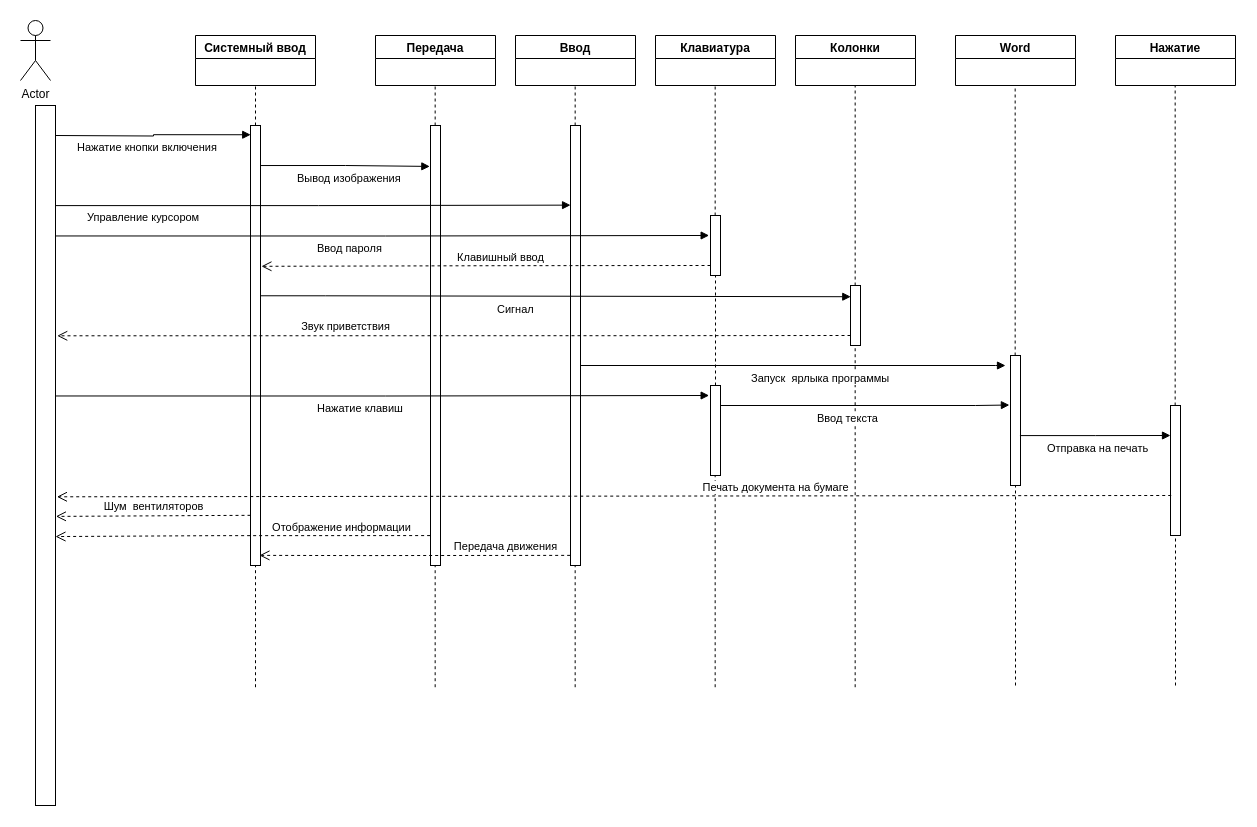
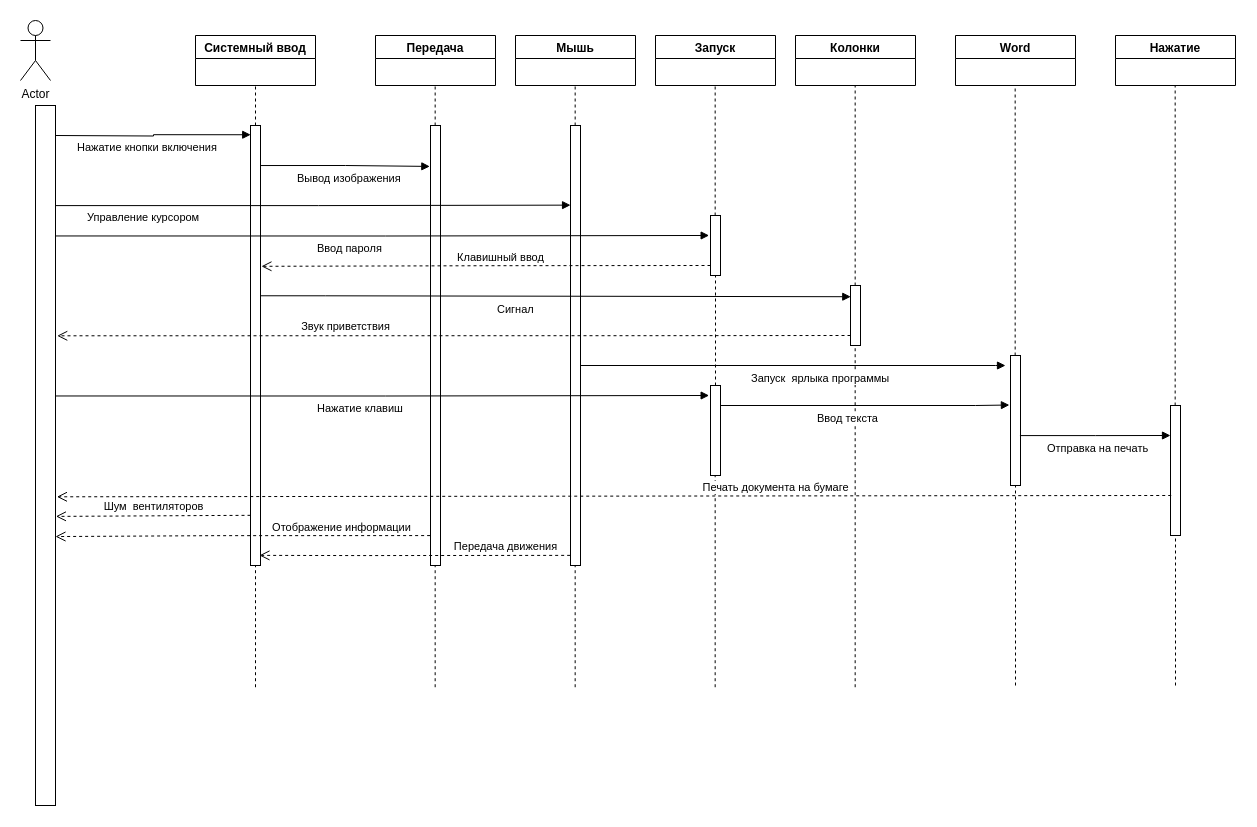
  <mxCell id="0" />
  <mxCell id="1" parent="0" />
  <mxCell id="2" value="Actor" style="shape=umlActor;verticalLabelPosition=bottom;verticalAlign=top;html=1;outlineConnect=0;" vertex="1" parent="1"><mxGeometry x="20" y="20" width="30" height="60" as="geometry" /></mxCell>
  <mxCell id="3" value="" style="rounded=0;whiteSpace=wrap;html=1;" vertex="1" parent="1"><mxGeometry x="35" y="105" width="20" height="700" as="geometry" /></mxCell>
  <mxCell id="4" value="Системный ввод" style="swimlane;" vertex="1" parent="1"><mxGeometry x="195" y="35" width="120" height="50" as="geometry"><mxRectangle x="100" y="150" width="140" height="30" as="alternateBounds" /></mxGeometry></mxCell>
  <mxCell id="5" value="Передача" style="swimlane;" vertex="1" parent="1"><mxGeometry x="375" y="35" width="120" height="50" as="geometry" /></mxCell>
  <mxCell id="6" value="Колонки" style="swimlane;" vertex="1" parent="1"><mxGeometry x="795" y="35" width="120" height="50" as="geometry" /></mxCell>
- <mxCell id="7" value="Ввод" style="swimlane;" vertex="1" parent="1"><mxGeometry x="515" y="35" width="120" height="50" as="geometry" /></mxCell>
- <mxCell id="8" value="Клавиатура" style="swimlane;startSize=23;" vertex="1" parent="1"><mxGeometry x="655" y="35" width="120" height="50" as="geometry" /></mxCell>
+ <mxCell id="7" value="Мышь" style="swimlane;" vertex="1" parent="1"><mxGeometry x="515" y="35" width="120" height="50" as="geometry" /></mxCell>
+ <mxCell id="8" value="Запуск" style="swimlane;startSize=23;" vertex="1" parent="1"><mxGeometry x="655" y="35" width="120" height="50" as="geometry" /></mxCell>
  <mxCell id="9" value="" style="endArrow=none;dashed=1;html=1;rounded=0;startArrow=none;" edge="1" parent="1" source="16"><mxGeometry width="50" height="50" relative="1" as="geometry"><mxPoint x="255" y="686.724" as="sourcePoint" /><mxPoint x="255" y="85" as="targetPoint" /></mxGeometry></mxCell>
  <mxCell id="10" value="" style="endArrow=none;dashed=1;html=1;rounded=0;startArrow=none;" edge="1" parent="1" source="19"><mxGeometry width="50" height="50" relative="1" as="geometry"><mxPoint x="434.66" y="686.724" as="sourcePoint" /><mxPoint x="434.66" y="85" as="targetPoint" /></mxGeometry></mxCell>
  <mxCell id="11" value="" style="endArrow=none;dashed=1;html=1;rounded=0;startArrow=none;" edge="1" parent="1" source="23"><mxGeometry width="50" height="50" relative="1" as="geometry"><mxPoint x="574.66" y="686.724" as="sourcePoint" /><mxPoint x="574.66" y="85" as="targetPoint" /></mxGeometry></mxCell>
  <mxCell id="12" value="" style="endArrow=none;dashed=1;html=1;rounded=0;startArrow=none;" edge="1" parent="1" source="27"><mxGeometry width="50" height="50" relative="1" as="geometry"><mxPoint x="714.66" y="686.724" as="sourcePoint" /><mxPoint x="714.66" y="85" as="targetPoint" /></mxGeometry></mxCell>
  <mxCell id="13" value="" style="endArrow=none;dashed=1;html=1;rounded=0;startArrow=none;" edge="1" parent="1" source="31"><mxGeometry width="50" height="50" relative="1" as="geometry"><mxPoint x="854.66" y="686.724" as="sourcePoint" /><mxPoint x="854.66" y="85" as="targetPoint" /></mxGeometry></mxCell>
  <mxCell id="14" value="Нажатие кнопки включения" style="endArrow=block;endFill=1;html=1;edgeStyle=orthogonalEdgeStyle;align=left;verticalAlign=top;rounded=0;entryX=0.022;entryY=0.021;entryDx=0;entryDy=0;entryPerimeter=0;" edge="1" parent="1" target="16"><mxGeometry x="-0.796" y="1" relative="1" as="geometry"><mxPoint x="55" y="135" as="sourcePoint" /><mxPoint x="255" y="135" as="targetPoint" /><mxPoint as="offset" /></mxGeometry></mxCell>
  <mxCell id="15" value="Шум&amp;nbsp; вентиляторов" style="html=1;verticalAlign=bottom;endArrow=open;dashed=1;endSize=8;rounded=0;entryX=1.02;entryY=0.587;entryDx=0;entryDy=0;entryPerimeter=0;exitX=0;exitY=0.886;exitDx=0;exitDy=0;exitPerimeter=0;" edge="1" parent="1" source="16" target="3"><mxGeometry relative="1" as="geometry"><mxPoint x="250" y="555" as="sourcePoint" /><mxPoint x="150" y="555" as="targetPoint" /><Array as="points"><mxPoint x="215" y="515" /></Array></mxGeometry></mxCell>
  <mxCell id="16" value="" style="html=1;points=[];perimeter=orthogonalPerimeter;" vertex="1" parent="1"><mxGeometry x="250" y="125" width="10" height="440" as="geometry" /></mxCell>
  <mxCell id="17" value="" style="endArrow=none;dashed=1;html=1;rounded=0;" edge="1" parent="1" target="16"><mxGeometry width="50" height="50" relative="1" as="geometry"><mxPoint x="255" y="686.724" as="sourcePoint" /><mxPoint x="255" y="85" as="targetPoint" /></mxGeometry></mxCell>
  <mxCell id="18" value="Вывод изображения" style="endArrow=block;endFill=1;html=1;edgeStyle=orthogonalEdgeStyle;align=left;verticalAlign=top;rounded=0;entryX=-0.067;entryY=0.093;entryDx=0;entryDy=0;entryPerimeter=0;exitX=1.031;exitY=0.091;exitDx=0;exitDy=0;exitPerimeter=0;" edge="1" parent="1" source="16" target="19"><mxGeometry x="-0.592" relative="1" as="geometry"><mxPoint x="265" y="165" as="sourcePoint" /><mxPoint x="419" y="165" as="targetPoint" /><mxPoint as="offset" /></mxGeometry></mxCell>
  <mxCell id="19" value="" style="html=1;points=[];perimeter=orthogonalPerimeter;" vertex="1" parent="1"><mxGeometry x="430" y="125" width="10" height="440" as="geometry" /></mxCell>
  <mxCell id="20" value="" style="endArrow=none;dashed=1;html=1;rounded=0;" edge="1" parent="1" target="19"><mxGeometry width="50" height="50" relative="1" as="geometry"><mxPoint x="434.66" y="686.724" as="sourcePoint" /><mxPoint x="434.66" y="85" as="targetPoint" /></mxGeometry></mxCell>
  <mxCell id="21" value="Отображение информации" style="html=1;verticalAlign=bottom;endArrow=open;dashed=1;endSize=8;rounded=0;entryX=1.02;entryY=0.587;entryDx=0;entryDy=0;entryPerimeter=0;exitX=-0.036;exitY=0.932;exitDx=0;exitDy=0;exitPerimeter=0;" edge="1" parent="1" source="19"><mxGeometry x="-0.526" y="1" relative="1" as="geometry"><mxPoint x="425" y="535" as="sourcePoint" /><mxPoint x="55" y="536.06" as="targetPoint" /><Array as="points"><mxPoint x="214.6" y="535.16" /></Array><mxPoint as="offset" /></mxGeometry></mxCell>
  <mxCell id="22" value="Управление курсором" style="endArrow=block;endFill=1;html=1;edgeStyle=orthogonalEdgeStyle;align=left;verticalAlign=top;rounded=0;entryX=0.005;entryY=0.181;entryDx=0;entryDy=0;entryPerimeter=0;exitX=1.014;exitY=0.143;exitDx=0;exitDy=0;exitPerimeter=0;" edge="1" parent="1" source="3" target="23"><mxGeometry x="-0.884" y="1" relative="1" as="geometry"><mxPoint x="65" y="205" as="sourcePoint" /><mxPoint x="575" y="205" as="targetPoint" /><Array as="points"><mxPoint x="318" y="205" /></Array><mxPoint as="offset" /></mxGeometry></mxCell>
  <mxCell id="23" value="" style="html=1;points=[];perimeter=orthogonalPerimeter;" vertex="1" parent="1"><mxGeometry x="570" y="125" width="10" height="440" as="geometry" /></mxCell>
  <mxCell id="24" value="" style="endArrow=none;dashed=1;html=1;rounded=0;" edge="1" parent="1" target="23"><mxGeometry width="50" height="50" relative="1" as="geometry"><mxPoint x="574.66" y="686.724" as="sourcePoint" /><mxPoint x="574.66" y="85" as="targetPoint" /></mxGeometry></mxCell>
  <mxCell id="25" value="Передача движения" style="html=1;verticalAlign=bottom;endArrow=open;dashed=1;endSize=8;rounded=0;entryX=0.894;entryY=0.977;entryDx=0;entryDy=0;entryPerimeter=0;exitX=-0.034;exitY=0.977;exitDx=0;exitDy=0;exitPerimeter=0;" edge="1" parent="1" source="23" target="16"><mxGeometry x="-0.584" relative="1" as="geometry"><mxPoint x="565" y="555" as="sourcePoint" /><mxPoint x="265" y="556" as="targetPoint" /><Array as="points"><mxPoint x="359.6" y="555.08" /></Array><mxPoint as="offset" /></mxGeometry></mxCell>
  <mxCell id="26" value="Ввод пароля" style="endArrow=block;endFill=1;html=1;edgeStyle=orthogonalEdgeStyle;align=left;verticalAlign=top;rounded=0;exitX=1.014;exitY=0.143;exitDx=0;exitDy=0;exitPerimeter=0;entryX=-0.136;entryY=0.333;entryDx=0;entryDy=0;entryPerimeter=0;" edge="1" parent="1" target="27"><mxGeometry x="-0.204" relative="1" as="geometry"><mxPoint x="55" y="235.46" as="sourcePoint" /><mxPoint x="705" y="235" as="targetPoint" /><Array as="points"><mxPoint x="385" y="236" /></Array><mxPoint as="offset" /></mxGeometry></mxCell>
  <mxCell id="27" value="" style="html=1;points=[];perimeter=orthogonalPerimeter;" vertex="1" parent="1"><mxGeometry x="710" y="215" width="10" height="60" as="geometry" /></mxCell>
  <mxCell id="28" value="" style="endArrow=none;dashed=1;html=1;rounded=0;startArrow=none;" edge="1" parent="1" source="42" target="27"><mxGeometry width="50" height="50" relative="1" as="geometry"><mxPoint x="714.66" y="686.724" as="sourcePoint" /><mxPoint x="714.66" y="85" as="targetPoint" /></mxGeometry></mxCell>
  <mxCell id="29" value="Клавишный ввод" style="html=1;verticalAlign=bottom;endArrow=open;dashed=1;endSize=8;rounded=0;entryX=1.093;entryY=0.32;entryDx=0;entryDy=0;entryPerimeter=0;exitX=-0.034;exitY=0.977;exitDx=0;exitDy=0;exitPerimeter=0;" edge="1" parent="1" target="16"><mxGeometry x="-0.065" y="1" relative="1" as="geometry"><mxPoint x="710" y="265" as="sourcePoint" /><mxPoint x="399.28" y="265" as="targetPoint" /><Array as="points"><mxPoint x="499.94" y="265.2" /></Array><mxPoint as="offset" /></mxGeometry></mxCell>
  <mxCell id="30" value="Сигнал" style="endArrow=block;endFill=1;html=1;edgeStyle=orthogonalEdgeStyle;align=left;verticalAlign=top;rounded=0;exitX=1;exitY=0.387;exitDx=0;exitDy=0;exitPerimeter=0;entryX=0.028;entryY=0.187;entryDx=0;entryDy=0;entryPerimeter=0;" edge="1" parent="1" source="16" target="31"><mxGeometry x="-0.204" relative="1" as="geometry"><mxPoint x="265" y="295" as="sourcePoint" /><mxPoint x="845" y="295" as="targetPoint" /><Array as="points"><mxPoint x="325" y="295" /></Array><mxPoint as="offset" /></mxGeometry></mxCell>
  <mxCell id="31" value="" style="html=1;points=[];perimeter=orthogonalPerimeter;" vertex="1" parent="1"><mxGeometry x="850" y="285" width="10" height="60" as="geometry" /></mxCell>
  <mxCell id="32" value="" style="endArrow=none;dashed=1;html=1;rounded=0;" edge="1" parent="1" target="31"><mxGeometry width="50" height="50" relative="1" as="geometry"><mxPoint x="854.66" y="686.724" as="sourcePoint" /><mxPoint x="854.66" y="85" as="targetPoint" /></mxGeometry></mxCell>
  <mxCell id="33" value="Звук приветствия" style="html=1;verticalAlign=bottom;endArrow=open;dashed=1;endSize=8;rounded=0;entryX=1.085;entryY=0.329;entryDx=0;entryDy=0;entryPerimeter=0;exitX=-0.034;exitY=0.977;exitDx=0;exitDy=0;exitPerimeter=0;" edge="1" parent="1" target="3"><mxGeometry x="0.273" relative="1" as="geometry"><mxPoint x="850" y="335" as="sourcePoint" /><mxPoint x="539.28" y="335" as="targetPoint" /><Array as="points"><mxPoint x="639.94" y="335.2" /></Array><mxPoint as="offset" /></mxGeometry></mxCell>
  <mxCell id="34" value="Word" style="swimlane;" vertex="1" parent="1"><mxGeometry x="955" y="35" width="120" height="50" as="geometry" /></mxCell>
  <mxCell id="35" value="" style="endArrow=none;dashed=1;html=1;rounded=0;startArrow=none;" edge="1" parent="1" source="38"><mxGeometry width="50" height="50" relative="1" as="geometry"><mxPoint x="1015" y="645" as="sourcePoint" /><mxPoint x="1014.66" y="85" as="targetPoint" /></mxGeometry></mxCell>
  <mxCell id="36" value="Нажатие" style="swimlane;" vertex="1" parent="1"><mxGeometry x="1115" y="35" width="120" height="50" as="geometry" /></mxCell>
  <mxCell id="37" value="" style="endArrow=none;dashed=1;html=1;rounded=0;startArrow=none;" edge="1" parent="1" source="45"><mxGeometry width="50" height="50" relative="1" as="geometry"><mxPoint x="1175" y="657.778" as="sourcePoint" /><mxPoint x="1174.66" y="85" as="targetPoint" /></mxGeometry></mxCell>
  <mxCell id="38" value="" style="html=1;points=[];perimeter=orthogonalPerimeter;" vertex="1" parent="1"><mxGeometry x="1010" y="355" width="10" height="130" as="geometry" /></mxCell>
  <mxCell id="39" value="" style="endArrow=none;dashed=1;html=1;rounded=0;startArrow=none;" edge="1" parent="1" target="38"><mxGeometry width="50" height="50" relative="1" as="geometry"><mxPoint x="1015" y="685" as="sourcePoint" /><mxPoint x="1014.66" y="85" as="targetPoint" /></mxGeometry></mxCell>
  <mxCell id="40" value="Запуск&amp;nbsp; ярлыка программы" style="endArrow=block;endFill=1;html=1;edgeStyle=orthogonalEdgeStyle;align=left;verticalAlign=top;rounded=0;exitX=1;exitY=0.387;exitDx=0;exitDy=0;exitPerimeter=0;" edge="1" parent="1"><mxGeometry x="-0.204" relative="1" as="geometry"><mxPoint x="580" y="365" as="sourcePoint" /><mxPoint x="1005" y="365" as="targetPoint" /><Array as="points"><mxPoint x="995" y="365" /></Array><mxPoint as="offset" /></mxGeometry></mxCell>
  <mxCell id="41" value="Нажатие клавиш" style="endArrow=block;endFill=1;html=1;edgeStyle=orthogonalEdgeStyle;align=left;verticalAlign=top;rounded=0;exitX=1.014;exitY=0.143;exitDx=0;exitDy=0;exitPerimeter=0;entryX=-0.136;entryY=0.333;entryDx=0;entryDy=0;entryPerimeter=0;" edge="1" parent="1"><mxGeometry x="-0.204" relative="1" as="geometry"><mxPoint x="55" y="395.48" as="sourcePoint" /><mxPoint x="708.64" y="395" as="targetPoint" /><Array as="points"><mxPoint x="385" y="396.02" /></Array><mxPoint as="offset" /></mxGeometry></mxCell>
  <mxCell id="42" value="" style="html=1;points=[];perimeter=orthogonalPerimeter;" vertex="1" parent="1"><mxGeometry x="710" y="385" width="10" height="90" as="geometry" /></mxCell>
  <mxCell id="43" value="" style="endArrow=none;dashed=1;html=1;rounded=0;" edge="1" parent="1" target="42"><mxGeometry width="50" height="50" relative="1" as="geometry"><mxPoint x="714.66" y="686.724" as="sourcePoint" /><mxPoint x="714.66" y="275" as="targetPoint" /></mxGeometry></mxCell>
  <mxCell id="44" value="Ввод текста" style="endArrow=block;endFill=1;html=1;edgeStyle=orthogonalEdgeStyle;align=left;verticalAlign=top;rounded=0;exitX=1;exitY=0.387;exitDx=0;exitDy=0;exitPerimeter=0;entryX=-0.109;entryY=0.381;entryDx=0;entryDy=0;entryPerimeter=0;" edge="1" parent="1" target="38"><mxGeometry x="-0.342" relative="1" as="geometry"><mxPoint x="720" y="405" as="sourcePoint" /><mxPoint x="995" y="405" as="targetPoint" /><Array as="points"><mxPoint x="975" y="405" /></Array><mxPoint as="offset" /></mxGeometry></mxCell>
  <mxCell id="45" value="" style="html=1;points=[];perimeter=orthogonalPerimeter;" vertex="1" parent="1"><mxGeometry x="1170" y="405" width="10" height="130" as="geometry" /></mxCell>
  <mxCell id="46" value="" style="endArrow=none;dashed=1;html=1;rounded=0;startArrow=none;" edge="1" parent="1" target="45"><mxGeometry width="50" height="50" relative="1" as="geometry"><mxPoint x="1175" y="685" as="sourcePoint" /><mxPoint x="1174.66" y="85" as="targetPoint" /></mxGeometry></mxCell>
  <mxCell id="47" value="Отправка на печать" style="endArrow=block;endFill=1;html=1;edgeStyle=orthogonalEdgeStyle;align=left;verticalAlign=top;rounded=0;entryX=-0.109;entryY=0.381;entryDx=0;entryDy=0;entryPerimeter=0;exitX=0.945;exitY=0.616;exitDx=0;exitDy=0;exitPerimeter=0;" edge="1" parent="1" source="38"><mxGeometry x="-0.661" relative="1" as="geometry"><mxPoint x="1025" y="435.42" as="sourcePoint" /><mxPoint x="1170" y="435" as="targetPoint" /><Array as="points" /><mxPoint as="offset" /></mxGeometry></mxCell>
  <mxCell id="48" value="Печать документа на бумаге" style="html=1;verticalAlign=bottom;endArrow=open;dashed=1;endSize=8;rounded=0;entryX=1.07;entryY=0.559;entryDx=0;entryDy=0;entryPerimeter=0;exitX=-0.034;exitY=0.977;exitDx=0;exitDy=0;exitPerimeter=0;" edge="1" parent="1" target="3"><mxGeometry x="-0.29" y="1" relative="1" as="geometry"><mxPoint x="1170.72" y="495" as="sourcePoint" /><mxPoint x="860" y="495" as="targetPoint" /><Array as="points"><mxPoint x="960.66" y="495.2" /></Array><mxPoint as="offset" /></mxGeometry></mxCell>
